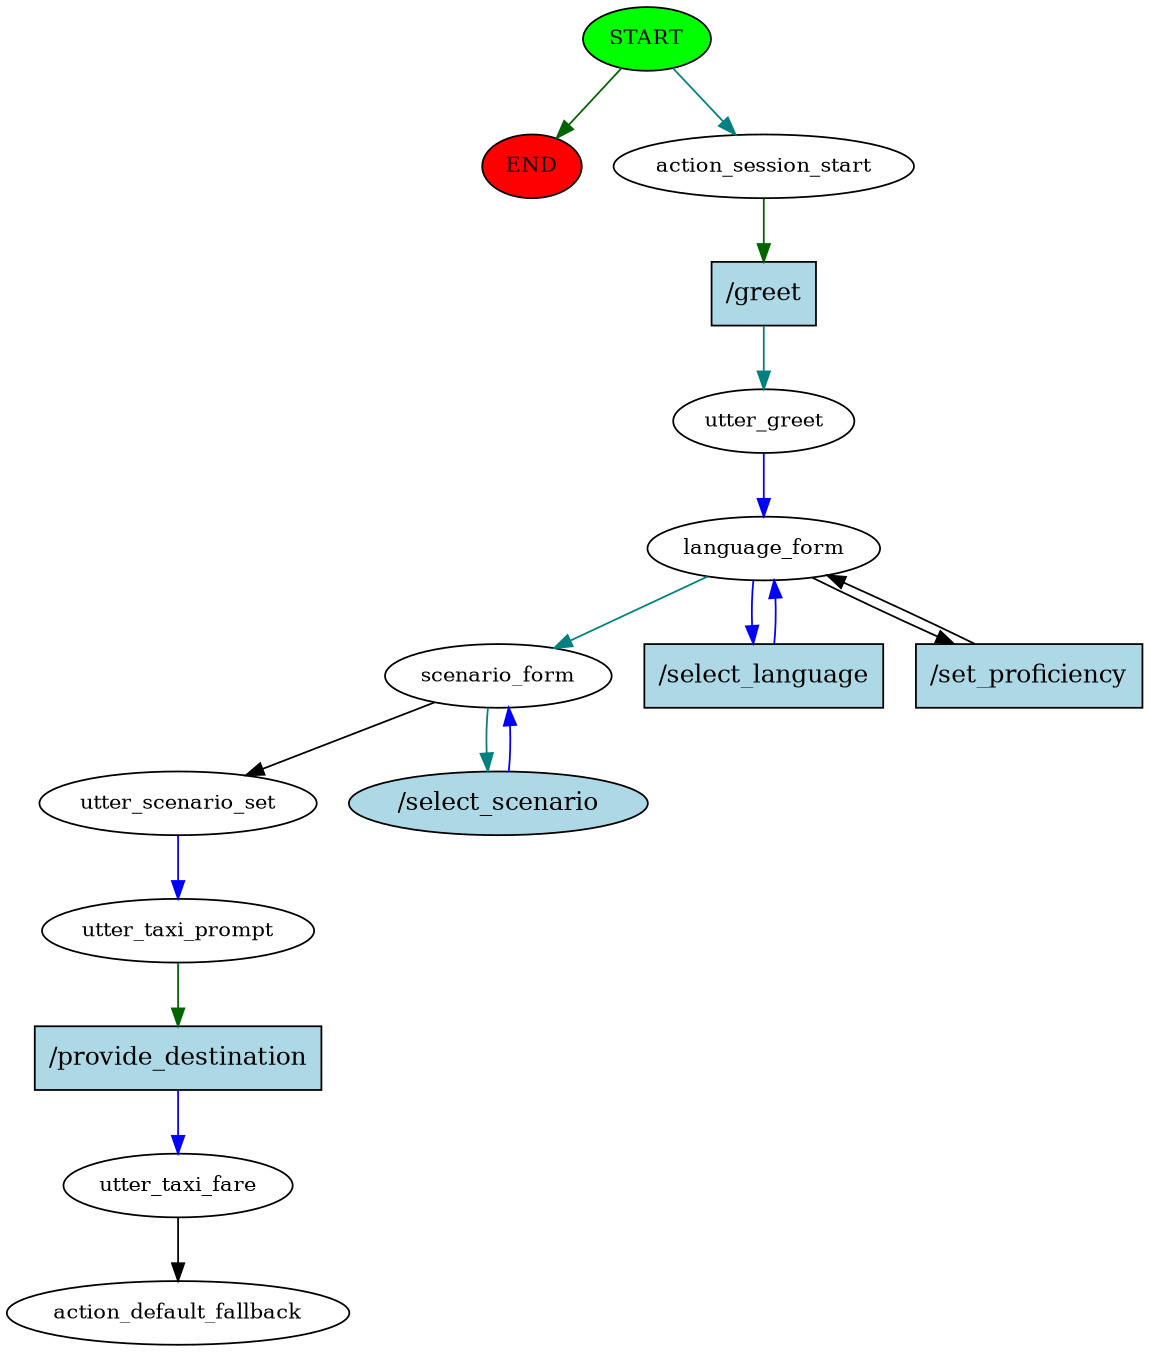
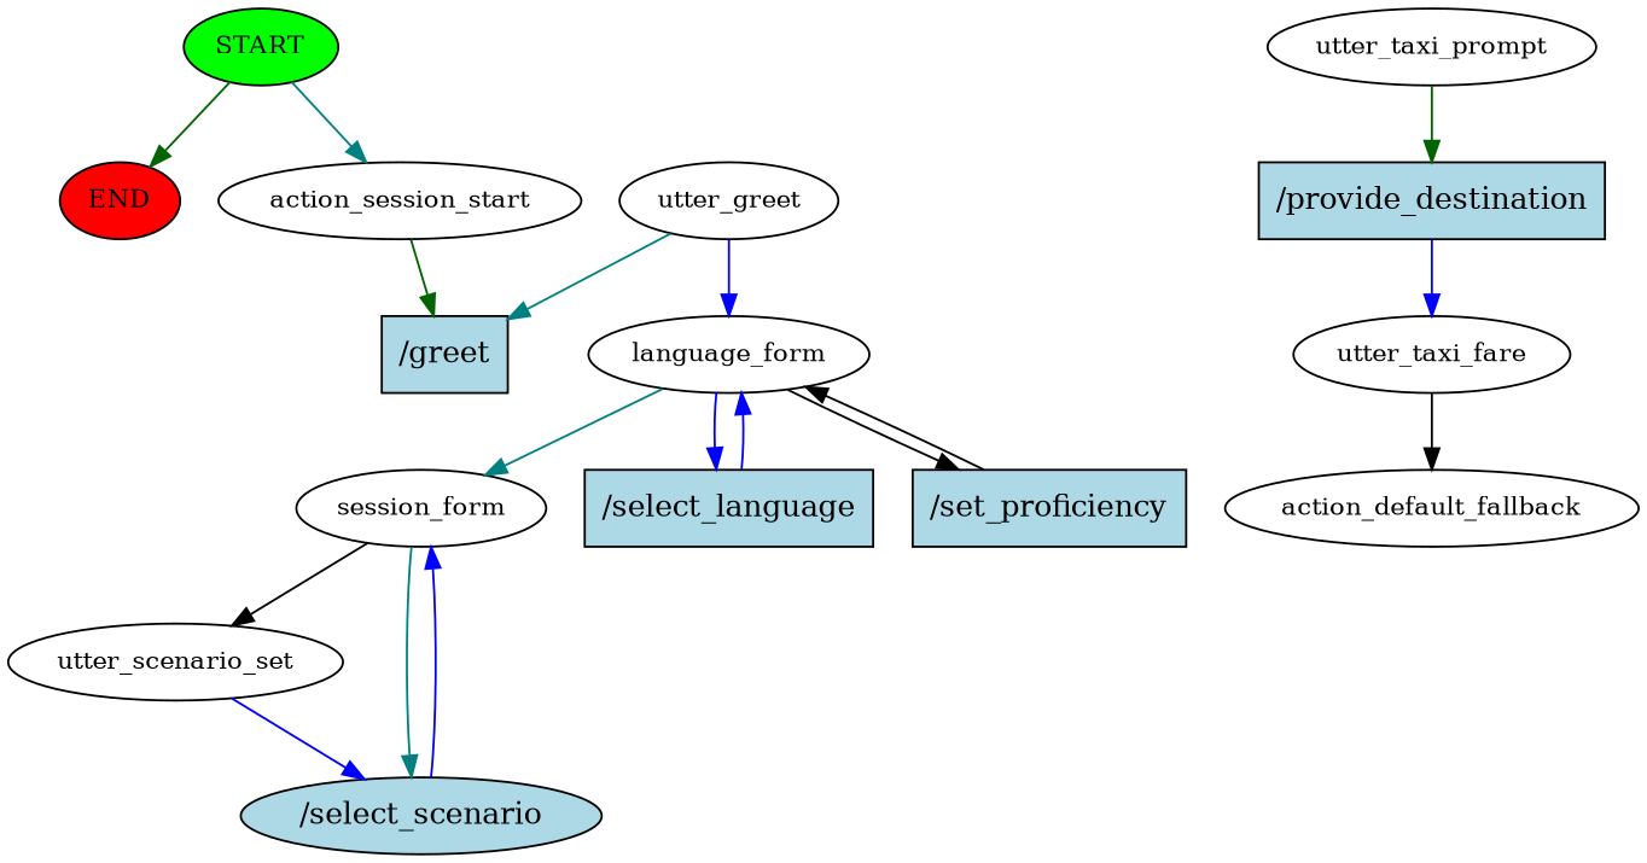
  digraph {
    node [fontsize=12]
    edge [color=blue]
    n1 [fillcolor=green label=START style=filled]
    n2 [fillcolor=red label=END style=filled]
    n3 [label=action_session_start]
    n4 [fillcolor=lightblue label="/greet" shape=rect style=filled fontsize=""]
    n5 [label=utter_greet]
    n6 [label=language_form]
-   n7 [label=scenario_form]
+   n7 [label=session_form]
    n8 [fillcolor=lightblue label="/select_language" shape=rect style=filled fontsize=""]
    n9 [fillcolor=lightblue label="/set_proficiency" shape=rect style=filled fontsize=""]
    n10 [label=utter_scenario_set]
    n11 [fillcolor=lightblue label="/select_scenario" shape=ellipse style=filled fontsize=""]
    n12 [label=utter_taxi_prompt]
    n13 [fillcolor=lightblue label="/provide_destination" shape=rect style=filled fontsize=""]
    n14 [label=utter_taxi_fare]
    n15 [label=action_default_fallback]
    n1 -> n2 [color=darkgreen]
    n1 -> n3 [color=teal]
    n3 -> n4 [color=darkgreen]
-   n4 -> n5 [color=teal]
+   n5 -> n4 [color=teal]
    n5 -> n6
    n6 -> n7 [color=teal]
    n6 -> n8
    n6 -> n9 [color=black]
    n7 -> n10 [color=black]
    n7 -> n11 [color=teal]
    n8 -> n6
    n9 -> n6 [color=black]
-   n10 -> n12
+   n10 -> n11
    n11 -> n7
    n12 -> n13 [color=darkgreen]
    n13 -> n14
    n14 -> n15 [color=black]
  }
